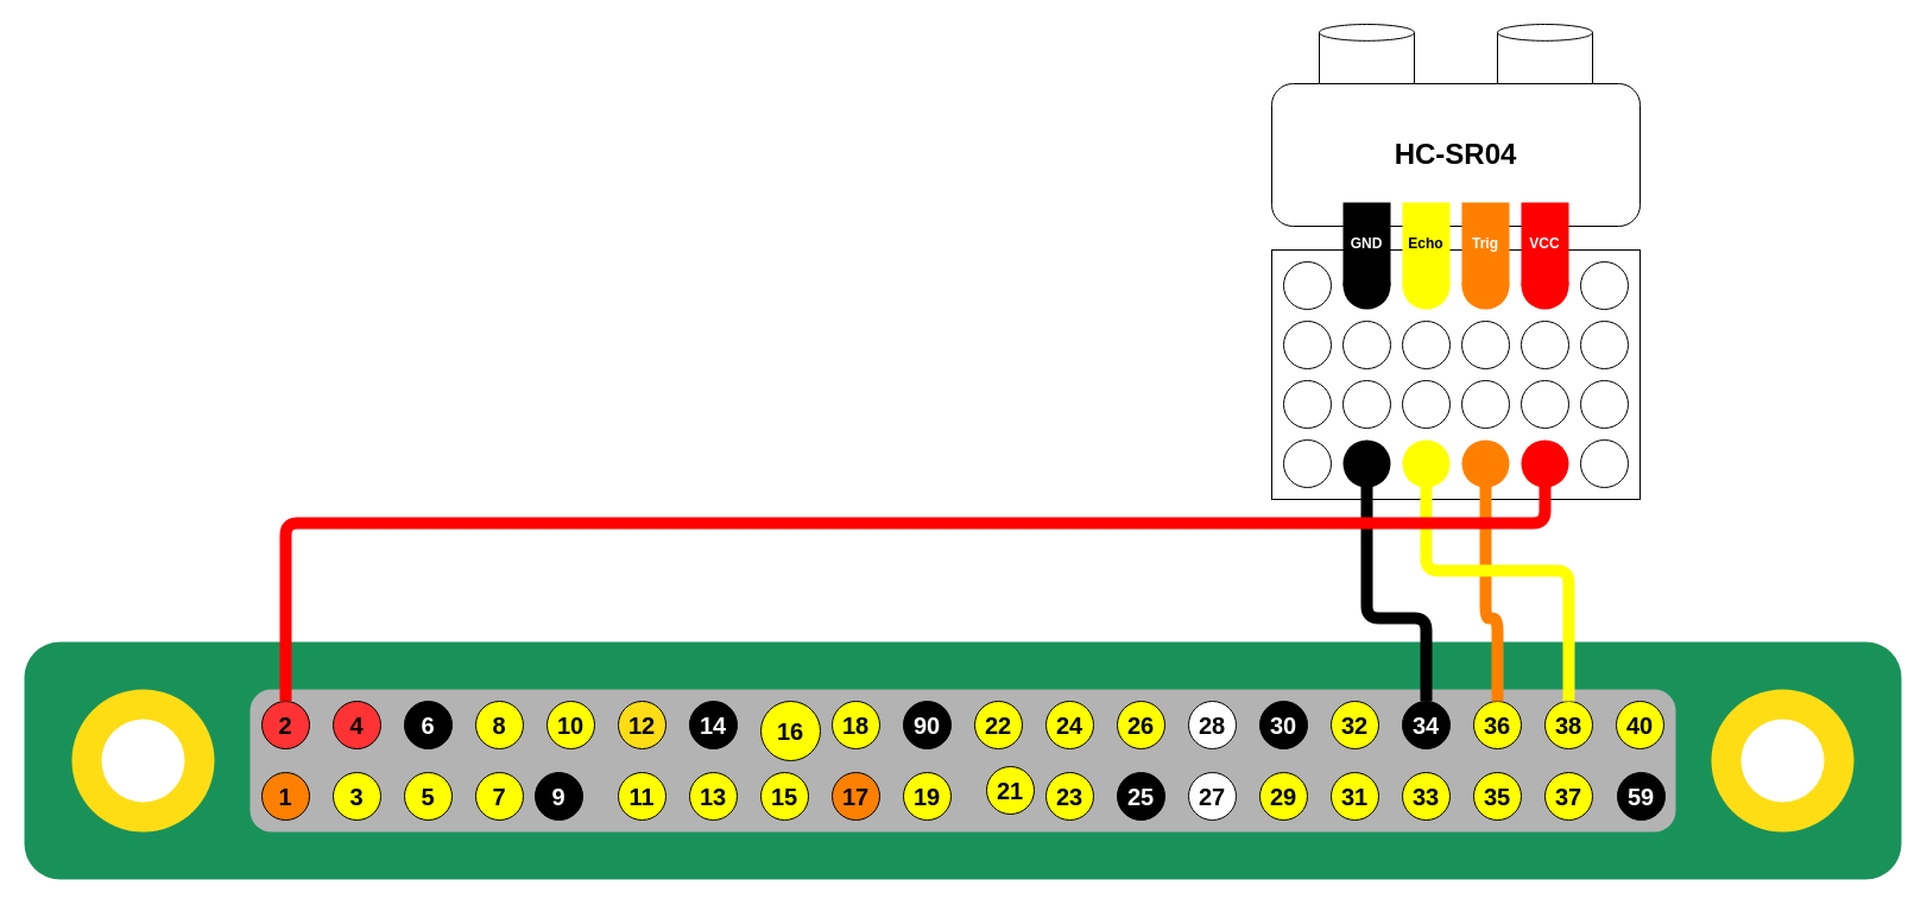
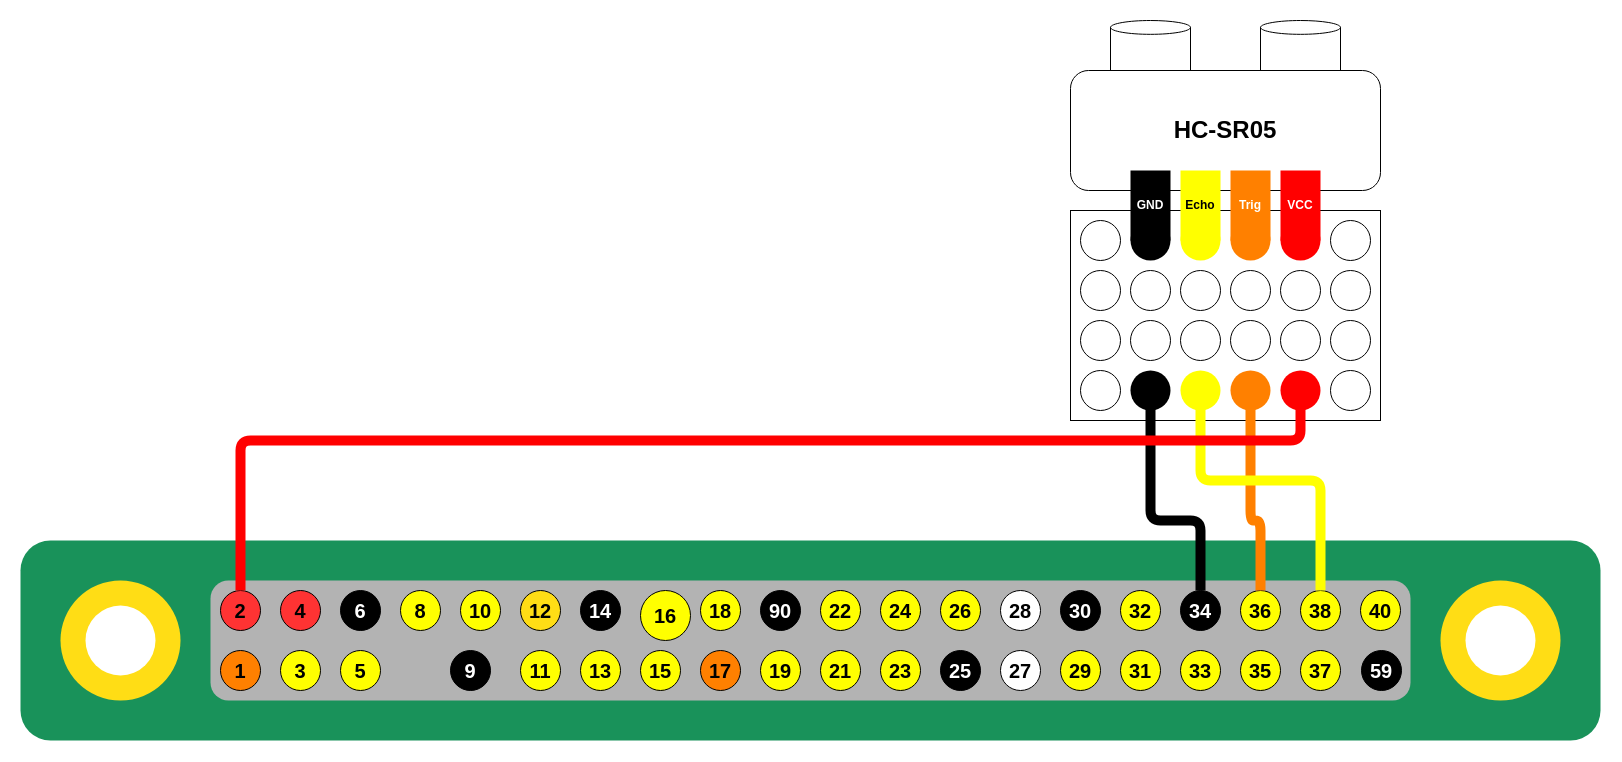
  <mxCell id="0" />
  <mxCell id="1" parent="0" />
  <mxCell id="2" value="" style="shape=cylinder3;whiteSpace=wrap;html=1;boundedLbl=1;backgroundOutline=1;size=6.914;" vertex="1" parent="1"><mxGeometry x="1260" y="20" width="80" height="80" as="geometry" /></mxCell>
  <mxCell id="3" value="" style="shape=cylinder3;whiteSpace=wrap;html=1;boundedLbl=1;backgroundOutline=1;size=6.914;fillColor=#FFFFFF;" vertex="1" parent="1"><mxGeometry x="1110" y="20" width="80" height="80" as="geometry" /></mxCell>
  <mxCell id="4" value="" style="group" parent="1" vertex="1" connectable="0"><mxGeometry x="20" y="540" width="1580" height="200" as="geometry" /></mxCell>
  <mxCell id="5" value="" style="rounded=1;whiteSpace=wrap;html=1;labelBackgroundColor=none;fontSize=20;fontColor=#FFFFFF;fillColor=#19925a;strokeColor=none;" parent="4" vertex="1"><mxGeometry width="1580" height="200" as="geometry" /></mxCell>
  <mxCell id="6" value="" style="rounded=1;whiteSpace=wrap;html=1;labelBackgroundColor=none;fontSize=20;fontColor=#FFFFFF;fillColor=#B3B3B3;strokeColor=none;" parent="4" vertex="1"><mxGeometry x="190" y="40" width="1200" height="120" as="geometry" /></mxCell>
  <mxCell id="7" value="" style="ellipse;whiteSpace=wrap;html=1;aspect=fixed;labelBackgroundColor=none;fontSize=20;fontColor=#FFFFFF;strokeColor=none;fillColor=#FFDD15;" parent="4" vertex="1"><mxGeometry x="40" y="40" width="120" height="120" as="geometry" /></mxCell>
  <mxCell id="8" value="" style="ellipse;whiteSpace=wrap;html=1;aspect=fixed;labelBackgroundColor=none;fontSize=20;fontColor=#FFFFFF;fillColor=#FFFFFF;strokeColor=none;" parent="4" vertex="1"><mxGeometry x="65" y="65" width="70" height="70" as="geometry" /></mxCell>
  <mxCell id="9" value="" style="ellipse;whiteSpace=wrap;html=1;aspect=fixed;labelBackgroundColor=none;fontSize=20;fontColor=#FFFFFF;strokeColor=none;fillColor=#FFDD15;" parent="4" vertex="1"><mxGeometry x="1420" y="40" width="120" height="120" as="geometry" /></mxCell>
  <mxCell id="10" value="" style="ellipse;whiteSpace=wrap;html=1;aspect=fixed;labelBackgroundColor=none;fontSize=20;fontColor=#FFFFFF;fillColor=#FFFFFF;strokeColor=none;" parent="4" vertex="1"><mxGeometry x="1445" y="65" width="70" height="70" as="geometry" /></mxCell>
  <mxCell id="11" value="1" style="ellipse;whiteSpace=wrap;html=1;aspect=fixed;fontStyle=1;fontSize=20;fillColor=#FF8000;" parent="1" vertex="1"><mxGeometry x="220" y="650" width="40" height="40" as="geometry" /></mxCell>
  <mxCell id="12" value="2" style="ellipse;whiteSpace=wrap;html=1;aspect=fixed;fontStyle=1;fontSize=20;fillColor=#FF3333;" parent="1" vertex="1"><mxGeometry x="220" y="590" width="40" height="40" as="geometry" /></mxCell>
  <mxCell id="13" value="3" style="ellipse;whiteSpace=wrap;html=1;aspect=fixed;fontStyle=1;fontSize=20;fillColor=#FFFF00;" parent="1" vertex="1"><mxGeometry x="280" y="650" width="40" height="40" as="geometry" /></mxCell>
  <mxCell id="14" value="5" style="ellipse;whiteSpace=wrap;html=1;aspect=fixed;fontStyle=1;fontSize=20;fillColor=#FFFF00;" parent="1" vertex="1"><mxGeometry x="340" y="650" width="40" height="40" as="geometry" /></mxCell>
  <mxCell id="15" value="9" style="ellipse;whiteSpace=wrap;html=1;aspect=fixed;fontStyle=1;fontSize=20;fillColor=#000000;labelBackgroundColor=none;fontColor=#FFFFFF;" parent="1" vertex="1"><mxGeometry x="450" y="650" width="40" height="40" as="geometry" /></mxCell>
  <mxCell id="16" value="11" style="ellipse;whiteSpace=wrap;html=1;aspect=fixed;fontStyle=1;fontSize=20;fillColor=#FFFF00;" parent="1" vertex="1"><mxGeometry x="520" y="650" width="40" height="40" as="geometry" /></mxCell>
  <mxCell id="17" value="13" style="ellipse;whiteSpace=wrap;html=1;aspect=fixed;fontStyle=1;fontSize=20;fillColor=#FFFF00;" parent="1" vertex="1"><mxGeometry x="580" y="650" width="40" height="40" as="geometry" /></mxCell>
  <mxCell id="18" value="15" style="ellipse;whiteSpace=wrap;html=1;aspect=fixed;fontStyle=1;fontSize=20;fillColor=#FFFF00;" parent="1" vertex="1"><mxGeometry x="640" y="650" width="40" height="40" as="geometry" /></mxCell>
  <mxCell id="19" value="17" style="ellipse;whiteSpace=wrap;html=1;aspect=fixed;fontStyle=1;fontSize=20;fillColor=#FF8000;" parent="1" vertex="1"><mxGeometry x="700" y="650" width="40" height="40" as="geometry" /></mxCell>
  <mxCell id="20" value="19" style="ellipse;whiteSpace=wrap;html=1;aspect=fixed;fontStyle=1;fontSize=20;fillColor=#FFFF00;" parent="1" vertex="1"><mxGeometry x="760" y="650" width="40" height="40" as="geometry" /></mxCell>
- <mxCell id="21" value="21" style="ellipse;whiteSpace=wrap;html=1;aspect=fixed;fontStyle=1;fontSize=20;fillColor=#FFFF00;" parent="1" vertex="1"><mxGeometry x="830" y="645" width="40" height="40" as="geometry" /></mxCell>
+ <mxCell id="21" value="21" style="ellipse;whiteSpace=wrap;html=1;aspect=fixed;fontStyle=1;fontSize=20;fillColor=#FFFF00;" parent="1" vertex="1"><mxGeometry x="820" y="650" width="40" height="40" as="geometry" /></mxCell>
  <mxCell id="22" value="23" style="ellipse;whiteSpace=wrap;html=1;aspect=fixed;fontStyle=1;fontSize=20;fillColor=#FFFF00;" parent="1" vertex="1"><mxGeometry x="880" y="650" width="40" height="40" as="geometry" /></mxCell>
  <mxCell id="23" value="25" style="ellipse;whiteSpace=wrap;html=1;aspect=fixed;fontStyle=1;fontSize=20;fillColor=#000000;labelBackgroundColor=none;fontColor=#FFFFFF;" parent="1" vertex="1"><mxGeometry x="940" y="650" width="40" height="40" as="geometry" /></mxCell>
  <mxCell id="24" value="27" style="ellipse;whiteSpace=wrap;html=1;aspect=fixed;fontStyle=1;fontSize=20;fillColor=#FFFFFF;" parent="1" vertex="1"><mxGeometry x="1000" y="650" width="40" height="40" as="geometry" /></mxCell>
  <mxCell id="25" value="28" style="ellipse;whiteSpace=wrap;html=1;aspect=fixed;fontStyle=1;fontSize=20;fillColor=#FFFFFF;" parent="1" vertex="1"><mxGeometry x="1000" y="590" width="40" height="40" as="geometry" /></mxCell>
- <mxCell id="26" value="7" style="ellipse;whiteSpace=wrap;html=1;aspect=fixed;fontStyle=1;fontSize=20;fillColor=#FFFF00;" parent="1" vertex="1"><mxGeometry x="400" y="650" width="40" height="40" as="geometry" /></mxCell>
  <mxCell id="27" value="29" style="ellipse;whiteSpace=wrap;html=1;aspect=fixed;fontStyle=1;fontSize=20;fillColor=#FFFF00;" parent="1" vertex="1"><mxGeometry x="1060" y="650" width="40" height="40" as="geometry" /></mxCell>
  <mxCell id="28" value="31" style="ellipse;whiteSpace=wrap;html=1;aspect=fixed;fontStyle=1;fontSize=20;fillColor=#FFFF00;" parent="1" vertex="1"><mxGeometry x="1120" y="650" width="40" height="40" as="geometry" /></mxCell>
  <mxCell id="29" value="33" style="ellipse;whiteSpace=wrap;html=1;aspect=fixed;fontStyle=1;fontSize=20;fillColor=#FFFF00;" parent="1" vertex="1"><mxGeometry x="1180" y="650" width="40" height="40" as="geometry" /></mxCell>
  <mxCell id="30" value="35" style="ellipse;whiteSpace=wrap;html=1;aspect=fixed;fontStyle=1;fontSize=20;fillColor=#FFFF00;" parent="1" vertex="1"><mxGeometry x="1240" y="650" width="40" height="40" as="geometry" /></mxCell>
  <mxCell id="31" value="37" style="ellipse;whiteSpace=wrap;html=1;aspect=fixed;fontStyle=1;fontSize=20;fillColor=#FFFF00;" parent="1" vertex="1"><mxGeometry x="1300" y="650" width="40" height="40" as="geometry" /></mxCell>
  <mxCell id="32" value="59" style="ellipse;whiteSpace=wrap;html=1;aspect=fixed;fontStyle=1;fontSize=20;fillColor=#000000;labelBackgroundColor=none;fontColor=#FFFFFF;" parent="1" vertex="1"><mxGeometry x="1361" y="650" width="40" height="40" as="geometry" /></mxCell>
  <mxCell id="33" value="4" style="ellipse;whiteSpace=wrap;html=1;aspect=fixed;fontStyle=1;fontSize=20;fillColor=#FF3333;" parent="1" vertex="1"><mxGeometry x="280" y="590" width="40" height="40" as="geometry" /></mxCell>
  <mxCell id="34" value="6" style="ellipse;whiteSpace=wrap;html=1;aspect=fixed;fontStyle=1;fontSize=20;fillColor=#000000;labelBackgroundColor=none;fontColor=#FFFFFF;" parent="1" vertex="1"><mxGeometry x="340" y="590" width="40" height="40" as="geometry" /></mxCell>
  <mxCell id="35" value="8" style="ellipse;whiteSpace=wrap;html=1;aspect=fixed;fontStyle=1;fontSize=20;fillColor=#FFFF00;" parent="1" vertex="1"><mxGeometry x="400" y="590" width="40" height="40" as="geometry" /></mxCell>
  <mxCell id="36" value="10" style="ellipse;whiteSpace=wrap;html=1;aspect=fixed;fontStyle=1;fontSize=20;fillColor=#FFFF00;" parent="1" vertex="1"><mxGeometry x="460" y="590" width="40" height="40" as="geometry" /></mxCell>
  <mxCell id="37" value="12" style="ellipse;whiteSpace=wrap;html=1;aspect=fixed;fontStyle=1;fontSize=20;fillColor=#ffdd15;" parent="1" vertex="1"><mxGeometry x="520" y="590" width="40" height="40" as="geometry" /></mxCell>
  <mxCell id="38" value="14" style="ellipse;whiteSpace=wrap;html=1;aspect=fixed;fontStyle=1;fontSize=20;fillColor=#000000;labelBackgroundColor=none;fontColor=#FFFFFF;" parent="1" vertex="1"><mxGeometry x="580" y="590" width="40" height="40" as="geometry" /></mxCell>
  <mxCell id="39" value="16" style="ellipse;whiteSpace=wrap;html=1;aspect=fixed;fontStyle=1;fontSize=20;fillColor=#FFFF00;" parent="1" vertex="1"><mxGeometry x="640" y="590" width="50" height="50" as="geometry" /></mxCell>
  <mxCell id="40" value="18" style="ellipse;whiteSpace=wrap;html=1;aspect=fixed;fontStyle=1;fontSize=20;fillColor=#FFFF00;" parent="1" vertex="1"><mxGeometry x="700" y="590" width="40" height="40" as="geometry" /></mxCell>
  <mxCell id="41" value="90" style="ellipse;whiteSpace=wrap;html=1;aspect=fixed;fontStyle=1;fontSize=20;fillColor=#000000;labelBackgroundColor=none;fontColor=#FFFFFF;" parent="1" vertex="1"><mxGeometry x="760" y="590" width="40" height="40" as="geometry" /></mxCell>
  <mxCell id="42" value="22" style="ellipse;whiteSpace=wrap;html=1;aspect=fixed;fontStyle=1;fontSize=20;fillColor=#FFFF00;" parent="1" vertex="1"><mxGeometry x="820" y="590" width="40" height="40" as="geometry" /></mxCell>
  <mxCell id="43" value="24" style="ellipse;whiteSpace=wrap;html=1;aspect=fixed;fontStyle=1;fontSize=20;fillColor=#FFFF00;" parent="1" vertex="1"><mxGeometry x="880" y="590" width="40" height="40" as="geometry" /></mxCell>
  <mxCell id="44" value="26" style="ellipse;whiteSpace=wrap;html=1;aspect=fixed;fontStyle=1;fontSize=20;fillColor=#FFFF00;" parent="1" vertex="1"><mxGeometry x="940" y="590" width="40" height="40" as="geometry" /></mxCell>
  <mxCell id="45" value="30" style="ellipse;whiteSpace=wrap;html=1;aspect=fixed;fontStyle=1;fontSize=20;fillColor=#000000;labelBackgroundColor=none;fontColor=#FFFFFF;" parent="1" vertex="1"><mxGeometry x="1060" y="590" width="40" height="40" as="geometry" /></mxCell>
  <mxCell id="46" value="32" style="ellipse;whiteSpace=wrap;html=1;aspect=fixed;fontStyle=1;fontSize=20;fillColor=#FFFF00;" parent="1" vertex="1"><mxGeometry x="1120" y="590" width="40" height="40" as="geometry" /></mxCell>
  <mxCell id="47" value="34" style="ellipse;whiteSpace=wrap;html=1;aspect=fixed;fontStyle=1;fontSize=20;fillColor=#000000;labelBackgroundColor=none;fontColor=#FFFFFF;" parent="1" vertex="1"><mxGeometry x="1180" y="590" width="40" height="40" as="geometry" /></mxCell>
  <mxCell id="48" value="36" style="ellipse;whiteSpace=wrap;html=1;aspect=fixed;fontStyle=1;fontSize=20;fillColor=#FFFF00;" parent="1" vertex="1"><mxGeometry x="1240" y="590" width="40" height="40" as="geometry" /></mxCell>
  <mxCell id="49" value="38" style="ellipse;whiteSpace=wrap;html=1;aspect=fixed;fontStyle=1;fontSize=20;fillColor=#FFFF00;" parent="1" vertex="1"><mxGeometry x="1300" y="590" width="40" height="40" as="geometry" /></mxCell>
  <mxCell id="50" value="40" style="ellipse;whiteSpace=wrap;html=1;aspect=fixed;fontStyle=1;fontSize=20;fillColor=#FFFF00;" parent="1" vertex="1"><mxGeometry x="1360" y="590" width="40" height="40" as="geometry" /></mxCell>
- <mxCell id="51" value="HC-SR04" style="rounded=1;whiteSpace=wrap;html=1;fontSize=24;fontStyle=1" parent="1" vertex="1"><mxGeometry x="1070" y="70" width="310" height="120" as="geometry" /></mxCell>
+ <mxCell id="51" value="HC-SR05" style="rounded=1;whiteSpace=wrap;html=1;fontSize=24;fontStyle=1" parent="1" vertex="1"><mxGeometry x="1070" y="70" width="310" height="120" as="geometry" /></mxCell>
  <mxCell id="52" value="" style="group" parent="1" vertex="1" connectable="0"><mxGeometry x="1070" y="210" width="310" height="210" as="geometry" /></mxCell>
  <mxCell id="53" value="" style="rounded=0;whiteSpace=wrap;html=1;" parent="52" vertex="1"><mxGeometry width="310" height="210" as="geometry" /></mxCell>
  <mxCell id="54" value="" style="ellipse;whiteSpace=wrap;html=1;aspect=fixed;fillColor=none;" parent="52" vertex="1"><mxGeometry x="10" y="160" width="40" height="40" as="geometry" /></mxCell>
  <mxCell id="55" value="" style="ellipse;whiteSpace=wrap;html=1;aspect=fixed;fillColor=none;" parent="52" vertex="1"><mxGeometry x="10" y="110" width="40" height="40" as="geometry" /></mxCell>
  <mxCell id="56" value="" style="ellipse;whiteSpace=wrap;html=1;aspect=fixed;" parent="52" vertex="1"><mxGeometry x="10" y="60" width="40" height="40" as="geometry" /></mxCell>
  <mxCell id="57" value="" style="ellipse;whiteSpace=wrap;html=1;aspect=fixed;fillColor=none;" parent="52" vertex="1"><mxGeometry x="10" y="10" width="40" height="40" as="geometry" /></mxCell>
  <mxCell id="58" value="" style="ellipse;whiteSpace=wrap;html=1;aspect=fixed;fillColor=#000000;strokeColor=none;" parent="52" vertex="1"><mxGeometry x="60" y="10" width="40" height="40" as="geometry" /></mxCell>
  <mxCell id="59" value="" style="ellipse;whiteSpace=wrap;html=1;aspect=fixed;fillColor=none;" parent="52" vertex="1"><mxGeometry x="60" y="60" width="40" height="40" as="geometry" /></mxCell>
  <mxCell id="60" value="" style="ellipse;whiteSpace=wrap;html=1;aspect=fixed;fillColor=none;" parent="52" vertex="1"><mxGeometry x="60" y="110" width="40" height="40" as="geometry" /></mxCell>
  <mxCell id="61" value="" style="ellipse;whiteSpace=wrap;html=1;aspect=fixed;fillColor=#000000;strokeColor=none;" parent="52" vertex="1"><mxGeometry x="60" y="160" width="40" height="40" as="geometry" /></mxCell>
  <mxCell id="62" value="" style="ellipse;whiteSpace=wrap;html=1;aspect=fixed;strokeColor=none;fillColor=#FFFF00;" parent="52" vertex="1"><mxGeometry x="110" y="10" width="40" height="40" as="geometry" /></mxCell>
  <mxCell id="63" value="" style="ellipse;whiteSpace=wrap;html=1;aspect=fixed;fillColor=none;" parent="52" vertex="1"><mxGeometry x="110" y="60" width="40" height="40" as="geometry" /></mxCell>
  <mxCell id="64" value="" style="ellipse;whiteSpace=wrap;html=1;aspect=fixed;fillColor=none;" parent="52" vertex="1"><mxGeometry x="110" y="110" width="40" height="40" as="geometry" /></mxCell>
  <mxCell id="65" value="" style="ellipse;whiteSpace=wrap;html=1;aspect=fixed;strokeColor=none;fillColor=#FFFF00;" parent="52" vertex="1"><mxGeometry x="110" y="160" width="40" height="40" as="geometry" /></mxCell>
  <mxCell id="66" value="" style="ellipse;whiteSpace=wrap;html=1;aspect=fixed;fillColor=#FF8000;strokeColor=none;" parent="52" vertex="1"><mxGeometry x="160" y="10" width="40" height="40" as="geometry" /></mxCell>
  <mxCell id="67" value="" style="ellipse;whiteSpace=wrap;html=1;aspect=fixed;" parent="52" vertex="1"><mxGeometry x="160" y="60" width="40" height="40" as="geometry" /></mxCell>
  <mxCell id="68" value="" style="ellipse;whiteSpace=wrap;html=1;aspect=fixed;" parent="52" vertex="1"><mxGeometry x="160" y="110" width="40" height="40" as="geometry" /></mxCell>
  <mxCell id="69" value="" style="ellipse;whiteSpace=wrap;html=1;aspect=fixed;fillColor=#FF8000;strokeColor=none;" parent="52" vertex="1"><mxGeometry x="160" y="160" width="40" height="40" as="geometry" /></mxCell>
  <mxCell id="70" value="" style="ellipse;whiteSpace=wrap;html=1;aspect=fixed;strokeColor=none;fillColor=#FF0000;" parent="52" vertex="1"><mxGeometry x="210" y="10" width="40" height="40" as="geometry" /></mxCell>
  <mxCell id="71" value="" style="ellipse;whiteSpace=wrap;html=1;aspect=fixed;" parent="52" vertex="1"><mxGeometry x="210" y="60" width="40" height="40" as="geometry" /></mxCell>
  <mxCell id="72" value="" style="ellipse;whiteSpace=wrap;html=1;aspect=fixed;" parent="52" vertex="1"><mxGeometry x="210" y="110" width="40" height="40" as="geometry" /></mxCell>
  <mxCell id="73" value="" style="ellipse;whiteSpace=wrap;html=1;aspect=fixed;strokeColor=none;fillColor=#FF0000;" parent="52" vertex="1"><mxGeometry x="210" y="160" width="40" height="40" as="geometry" /></mxCell>
  <mxCell id="74" value="" style="ellipse;whiteSpace=wrap;html=1;aspect=fixed;" parent="52" vertex="1"><mxGeometry x="260" y="10" width="40" height="40" as="geometry" /></mxCell>
  <mxCell id="75" value="" style="ellipse;whiteSpace=wrap;html=1;aspect=fixed;" parent="52" vertex="1"><mxGeometry x="260" y="60" width="40" height="40" as="geometry" /></mxCell>
  <mxCell id="76" value="" style="ellipse;whiteSpace=wrap;html=1;aspect=fixed;" parent="52" vertex="1"><mxGeometry x="260" y="110" width="40" height="40" as="geometry" /></mxCell>
  <mxCell id="77" value="" style="ellipse;whiteSpace=wrap;html=1;aspect=fixed;" parent="52" vertex="1"><mxGeometry x="260" y="160" width="40" height="40" as="geometry" /></mxCell>
  <mxCell id="78" value="&lt;b&gt;&lt;font color=&quot;#ffffff&quot;&gt;Trig&lt;/font&gt;&lt;/b&gt;" style="rounded=0;whiteSpace=wrap;html=1;strokeColor=none;fillColor=#FF8000;" vertex="1" parent="52"><mxGeometry x="160" y="-40" width="40" height="70" as="geometry" /></mxCell>
  <mxCell id="79" value="&lt;b&gt;&lt;font&gt;Echo&lt;/font&gt;&lt;/b&gt;" style="rounded=0;whiteSpace=wrap;html=1;strokeColor=none;fillColor=#FFFF00;" vertex="1" parent="52"><mxGeometry x="110" y="-40" width="40" height="70" as="geometry" /></mxCell>
  <mxCell id="80" value="" style="endArrow=none;html=1;fontSize=20;strokeWidth=10;entryX=0.5;entryY=0;entryDx=0;entryDy=0;" parent="1" target="47" edge="1"><mxGeometry width="50" height="50" relative="1" as="geometry"><mxPoint x="1150" y="387" as="sourcePoint" /><mxPoint x="-40" y="630" as="targetPoint" /><Array as="points"><mxPoint x="1150" y="520" /><mxPoint x="1200" y="520" /></Array></mxGeometry></mxCell>
  <mxCell id="81" value="" style="endArrow=none;html=1;fontSize=20;strokeWidth=10;strokeColor=#FF8000;entryX=0.5;entryY=0.45;entryDx=0;entryDy=0;exitX=0.5;exitY=0;exitDx=0;exitDy=0;entryPerimeter=0;" parent="1" source="48" target="69" edge="1"><mxGeometry width="50" height="50" relative="1" as="geometry"><mxPoint x="390" y="490" as="sourcePoint" /><mxPoint x="570" y="750" as="targetPoint" /><Array as="points"><mxPoint x="1260" y="520" /><mxPoint x="1250" y="520" /><mxPoint x="1250" y="460" /></Array></mxGeometry></mxCell>
  <mxCell id="82" value="&lt;b&gt;&lt;font color=&quot;#ffffff&quot;&gt;GND&lt;/font&gt;&lt;/b&gt;" style="rounded=0;whiteSpace=wrap;html=1;fillColor=#000000;strokeColor=none;" vertex="1" parent="1"><mxGeometry x="1130" y="170" width="40" height="70" as="geometry" /></mxCell>
  <mxCell id="83" value="&lt;b&gt;&lt;font color=&quot;#ffffff&quot;&gt;VCC&lt;/font&gt;&lt;/b&gt;" style="rounded=0;whiteSpace=wrap;html=1;fillColor=#FF0000;strokeColor=none;" vertex="1" parent="1"><mxGeometry x="1280" y="170" width="40" height="70" as="geometry" /></mxCell>
  <mxCell id="84" value="" style="endArrow=none;html=1;fontSize=20;strokeWidth=10;entryX=0.5;entryY=0.55;entryDx=0;entryDy=0;exitX=0.5;exitY=0;exitDx=0;exitDy=0;strokeColor=#FFFF00;entryPerimeter=0;" edge="1" parent="1" source="49" target="65"><mxGeometry width="50" height="50" relative="1" as="geometry"><mxPoint x="1330" y="600" as="sourcePoint" /><mxPoint x="1320" y="398" as="targetPoint" /><Array as="points"><mxPoint x="1320" y="480" /><mxPoint x="1200" y="480" /></Array></mxGeometry></mxCell>
  <mxCell id="85" value="" style="endArrow=none;html=1;fontSize=20;strokeWidth=10;strokeColor=#FF0000;entryX=0.5;entryY=0;entryDx=0;entryDy=0;exitX=0.5;exitY=0.3;exitDx=0;exitDy=0;exitPerimeter=0;" parent="1" source="73" target="12" edge="1"><mxGeometry width="50" height="50" relative="1" as="geometry"><mxPoint x="1310" y="520" as="sourcePoint" /><mxPoint x="310" y="820" as="targetPoint" /><Array as="points"><mxPoint x="1300" y="440" /><mxPoint x="240" y="440" /></Array></mxGeometry></mxCell>
